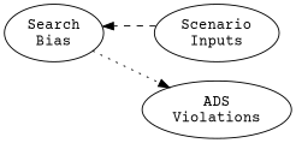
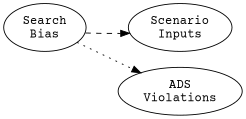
  digraph {
    fontname="Courier Prime"
    rankdir=LR
    node [fontname="Courier Prime"]
    edge [fontname="Courier Prime"]
    "Search\nBias"
    "Scenario\nInputs"
    "ADS\nViolations"
-   "Scenario\nInputs" -> "Search\nBias" [style=dashed]
+   "Search\nBias" -> "Scenario\nInputs" [style=dashed]
    "Search\nBias" -> "ADS\nViolations" [style=dotted]
  }
